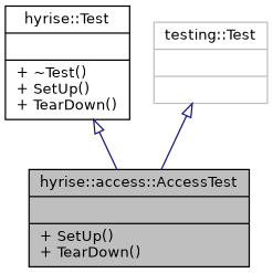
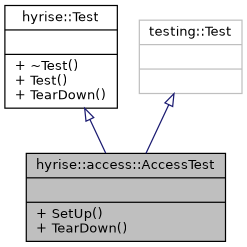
  digraph {
    node [color=black fillcolor=white fontname=Helvetica fontsize=11 shape=record style=filled]
    edge [arrowtail=onormal color=midnightblue dir=back fontname=Helvetica fontsize=11 labelfontname=Helvetica labelfontsize=11 style=solid]
    n1 [fillcolor=grey75 fontcolor=black height=0.2 label="{hyrise::access::AccessTest\n||+ SetUp()\l+ TearDown()\l}" width=0.4]
-   n2 [height=0.2 label="{hyrise::Test\n||+ ~Test()\l+ SetUp()\l+ TearDown()\l}" width=0.4]
+   n2 [height=0.2 label="{hyrise::Test\n||+ ~Test()\l+ Test()\l+ TearDown()\l}" width=0.4]
    n3 [color=grey75 height=0.2 label="{testing::Test\n||}" width=0.4]
    n2 -> n1
    n3 -> n1
  }
